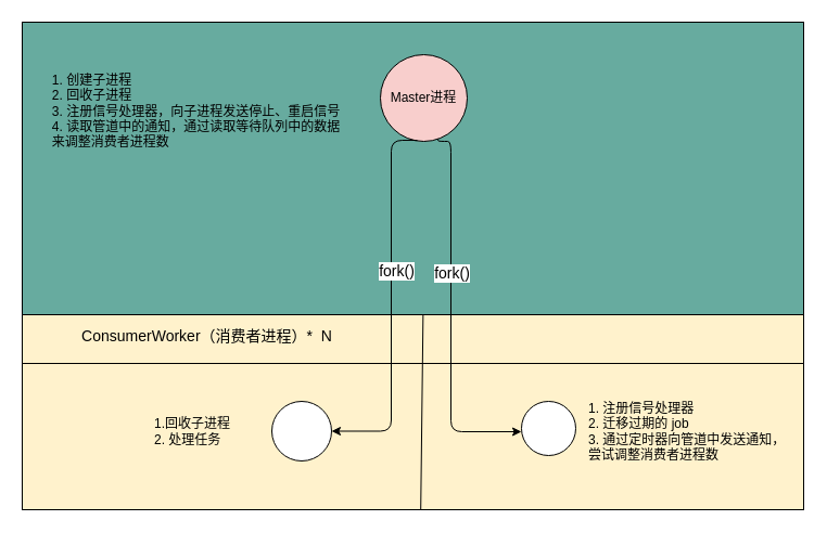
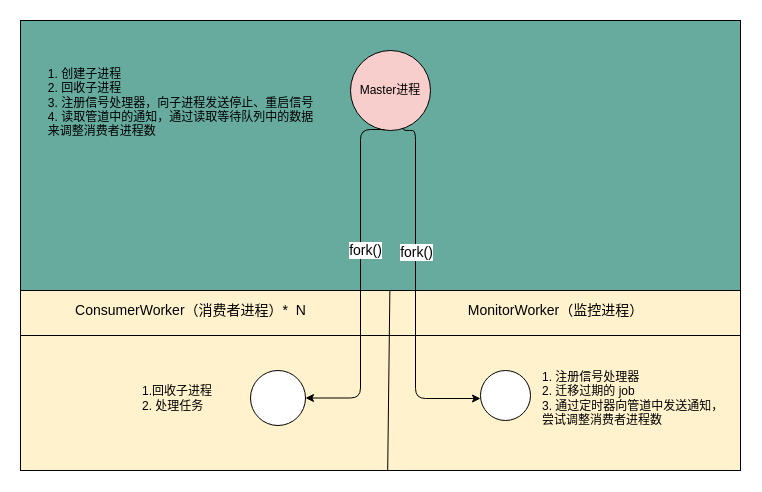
  <mxCell id="0" />
  <mxCell id="1" parent="0" />
  <mxCell id="2" value="" style="rounded=0;whiteSpace=wrap;html=1;fillColor=#67AB9F;" vertex="1" parent="1"><mxGeometry x="20" y="20" width="720" height="450" as="geometry" /></mxCell>
  <mxCell id="3" value="" style="rounded=0;whiteSpace=wrap;html=1;fillColor=#FFF2CC;" vertex="1" parent="1"><mxGeometry x="20" y="290" width="720" height="180" as="geometry" /></mxCell>
  <mxCell id="4" value="" style="endArrow=none;html=1;exitX=0.513;exitY=0;exitDx=0;exitDy=0;exitPerimeter=0;entryX=0.51;entryY=1;entryDx=0;entryDy=0;entryPerimeter=0;" edge="1" parent="1" source="3" target="3"><mxGeometry width="50" height="50" relative="1" as="geometry"><mxPoint x="450" y="250" as="sourcePoint" /><mxPoint x="500" y="200" as="targetPoint" /></mxGeometry></mxCell>
  <mxCell id="5" value="" style="endArrow=none;html=1;exitX=0;exitY=0.25;exitDx=0;exitDy=0;entryX=1;entryY=0.25;entryDx=0;entryDy=0;" edge="1" parent="1" source="3" target="3"><mxGeometry width="50" height="50" relative="1" as="geometry"><mxPoint x="450" y="250" as="sourcePoint" /><mxPoint x="500" y="200" as="targetPoint" /></mxGeometry></mxCell>
  <mxCell id="6" value="&lt;font style=&quot;font-size: 14px&quot;&gt;ConsumerWorker（消费者进程）*&amp;nbsp; N&lt;/font&gt;" style="text;html=1;align=center;verticalAlign=middle;resizable=0;points=[];autosize=1;" vertex="1" parent="1"><mxGeometry x="65" y="300" width="250" height="20" as="geometry" /></mxCell>
  <mxCell id="7" value="" style="ellipse;whiteSpace=wrap;html=1;aspect=fixed;" vertex="1" parent="1"><mxGeometry x="250" y="370" width="55" height="55" as="geometry" /></mxCell>
  <mxCell id="8" value="" style="ellipse;whiteSpace=wrap;html=1;aspect=fixed;" vertex="1" parent="1"><mxGeometry x="480" y="370" width="50" height="50" as="geometry" /></mxCell>
+ <mxCell id="9" value="&lt;font style=&quot;font-size: 14px&quot;&gt;MonitorWorker（监控进程）&lt;/font&gt;" style="text;html=1;align=center;verticalAlign=middle;resizable=0;points=[];autosize=1;" vertex="1" parent="1"><mxGeometry x="460" y="300" width="190" height="20" as="geometry" /></mxCell>
  <mxCell id="10" value="Master进程" style="ellipse;whiteSpace=wrap;html=1;aspect=fixed;fillColor=#f8cecc;" vertex="1" parent="1"><mxGeometry x="350" y="50" width="80" height="80" as="geometry" /></mxCell>
  <mxCell id="11" value="" style="edgeStyle=segmentEdgeStyle;endArrow=classic;html=1;exitX=0.425;exitY=0.988;exitDx=0;exitDy=0;exitPerimeter=0;entryX=1;entryY=0.5;entryDx=0;entryDy=0;" edge="1" parent="1" source="10" target="7"><mxGeometry width="50" height="50" relative="1" as="geometry"><mxPoint x="450" y="400" as="sourcePoint" /><mxPoint x="500" y="350" as="targetPoint" /><Array as="points"><mxPoint x="360" y="129" /><mxPoint x="360" y="398" /></Array></mxGeometry></mxCell>
  <mxCell id="12" value="&lt;font style=&quot;font-size: 14px&quot;&gt;fork()&lt;/font&gt;" style="edgeLabel;html=1;align=center;verticalAlign=middle;resizable=0;points=[];" vertex="1" connectable="0" parent="11"><mxGeometry x="-0.263" relative="1" as="geometry"><mxPoint x="4" y="17" as="offset" /></mxGeometry></mxCell>
  <mxCell id="13" value="" style="edgeStyle=segmentEdgeStyle;endArrow=classic;html=1;exitX=0.663;exitY=0.975;exitDx=0;exitDy=0;exitPerimeter=0;" edge="1" parent="1" source="10"><mxGeometry width="50" height="50" relative="1" as="geometry"><mxPoint x="400" y="130" as="sourcePoint" /><mxPoint x="480" y="398" as="targetPoint" /><Array as="points"><mxPoint x="403" y="130" /><mxPoint x="415" y="130" /><mxPoint x="415" y="398" /></Array></mxGeometry></mxCell>
  <mxCell id="14" value="&lt;font style=&quot;font-size: 14px&quot;&gt;fork()&lt;/font&gt;" style="edgeLabel;html=1;align=center;verticalAlign=middle;resizable=0;points=[];" vertex="1" connectable="0" parent="1"><mxGeometry x="390" y="250" as="geometry"><mxPoint x="25" y="1" as="offset" /></mxGeometry></mxCell>
  <mxCell id="15" value="1.&amp;nbsp;注册信号处理器&lt;br&gt;2. 迁移过期的 job&lt;br&gt;3.&amp;nbsp;通过定时器向管道中发送通知，&lt;br&gt;尝试调整消费者进程数" style="text;html=1;align=left;verticalAlign=middle;resizable=0;points=[];autosize=1;" vertex="1" parent="1"><mxGeometry x="540" y="367.5" width="200" height="60" as="geometry" /></mxCell>
  <mxCell id="16" value="1.回收子进程&lt;br&gt;2. 处理任务" style="text;html=1;align=left;verticalAlign=middle;resizable=0;points=[];autosize=1;" vertex="1" parent="1"><mxGeometry x="140" y="382.5" width="110" height="30" as="geometry" /></mxCell>
  <mxCell id="17" value="&lt;div style=&quot;text-align: left&quot;&gt;&lt;br&gt;&lt;/div&gt;&lt;div style=&quot;text-align: left&quot;&gt;&lt;span&gt;1. 创建子进程&lt;/span&gt;&lt;/div&gt;&lt;div style=&quot;text-align: left&quot;&gt;&lt;span&gt;2. 回收子进程&lt;/span&gt;&lt;/div&gt;&lt;div style=&quot;text-align: left&quot;&gt;&lt;span&gt;3. 注册信号处理器，向子进程发送停止、重启信号&lt;/span&gt;&lt;/div&gt;&lt;div style=&quot;text-align: left&quot;&gt;&lt;span&gt;4. 读取管道中的通知，&lt;/span&gt;&lt;span&gt;通过读取等待队&lt;/span&gt;&lt;span&gt;列中的数据&lt;/span&gt;&lt;/div&gt;&lt;div style=&quot;text-align: left&quot;&gt;&lt;span&gt;来调整消费者进程数&lt;/span&gt;&lt;/div&gt;" style="text;html=1;align=center;verticalAlign=middle;resizable=0;points=[];autosize=1;" vertex="1" parent="1"><mxGeometry x="40" y="50" width="280" height="90" as="geometry" /></mxCell>
